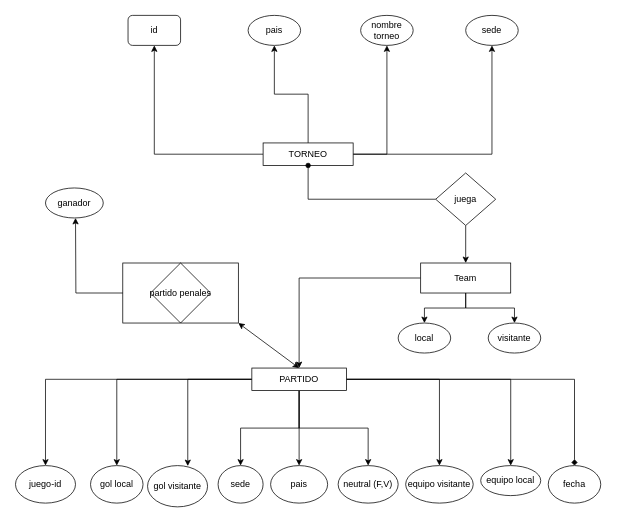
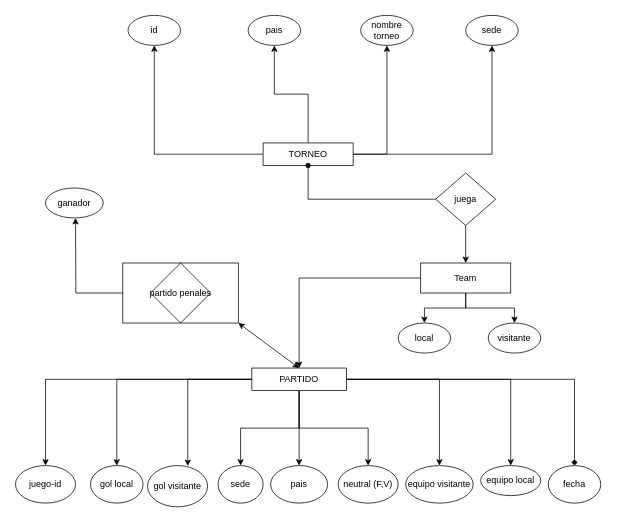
  <mxCell id="0" />
  <mxCell id="1" parent="0" />
  <mxCell id="2" style="edgeStyle=orthogonalEdgeStyle;rounded=0;orthogonalLoop=1;jettySize=auto;html=1;entryX=0.5;entryY=0;entryDx=0;entryDy=0;startArrow=none;" edge="1" parent="1" source="27" target="11"><mxGeometry relative="1" as="geometry" /></mxCell>
  <mxCell id="3" style="edgeStyle=orthogonalEdgeStyle;rounded=0;orthogonalLoop=1;jettySize=auto;html=1;entryX=0.5;entryY=1;entryDx=0;entryDy=0;" edge="1" parent="1" source="7" target="24"><mxGeometry relative="1" as="geometry" /></mxCell>
  <mxCell id="4" style="edgeStyle=orthogonalEdgeStyle;rounded=0;orthogonalLoop=1;jettySize=auto;html=1;entryX=0.5;entryY=1;entryDx=0;entryDy=0;" edge="1" parent="1" source="7" target="23"><mxGeometry relative="1" as="geometry" /></mxCell>
  <mxCell id="5" style="edgeStyle=orthogonalEdgeStyle;rounded=0;orthogonalLoop=1;jettySize=auto;html=1;entryX=0.5;entryY=1;entryDx=0;entryDy=0;" edge="1" parent="1" source="7" target="22"><mxGeometry relative="1" as="geometry" /></mxCell>
  <mxCell id="6" style="edgeStyle=orthogonalEdgeStyle;rounded=0;orthogonalLoop=1;jettySize=auto;html=1;entryX=0.5;entryY=1;entryDx=0;entryDy=0;" edge="1" parent="1" source="7" target="25"><mxGeometry relative="1" as="geometry" /></mxCell>
  <mxCell id="7" value="&lt;font style=&quot;vertical-align: inherit;&quot;&gt;&lt;font style=&quot;vertical-align: inherit;&quot;&gt;TORNEO&lt;/font&gt;&lt;/font&gt;" style="rounded=0;whiteSpace=wrap;html=1;" vertex="1" parent="1"><mxGeometry x="350" y="190" width="120" height="30" as="geometry" /></mxCell>
  <mxCell id="8" style="edgeStyle=orthogonalEdgeStyle;rounded=0;orthogonalLoop=1;jettySize=auto;html=1;entryX=0.5;entryY=0;entryDx=0;entryDy=0;endArrow=classic;endFill=1;" edge="1" parent="1" source="11" target="29"><mxGeometry relative="1" as="geometry" /></mxCell>
  <mxCell id="9" style="edgeStyle=orthogonalEdgeStyle;rounded=0;orthogonalLoop=1;jettySize=auto;html=1;endArrow=classic;endFill=1;" edge="1" parent="1" source="11" target="28"><mxGeometry relative="1" as="geometry" /></mxCell>
  <mxCell id="10" style="edgeStyle=orthogonalEdgeStyle;rounded=0;orthogonalLoop=1;jettySize=auto;html=1;entryX=0.5;entryY=0;entryDx=0;entryDy=0;endArrow=classic;endFill=1;" edge="1" parent="1" source="11" target="21"><mxGeometry relative="1" as="geometry" /></mxCell>
  <mxCell id="11" value="&lt;font style=&quot;vertical-align: inherit;&quot;&gt;&lt;font style=&quot;vertical-align: inherit;&quot;&gt;Team&lt;/font&gt;&lt;/font&gt;" style="rounded=0;whiteSpace=wrap;html=1;" vertex="1" parent="1"><mxGeometry x="560" y="350" width="120" height="40" as="geometry" /></mxCell>
  <mxCell id="12" style="edgeStyle=orthogonalEdgeStyle;rounded=0;orthogonalLoop=1;jettySize=auto;html=1;entryX=0.5;entryY=0;entryDx=0;entryDy=0;endArrow=classic;endFill=1;" edge="1" parent="1" source="21" target="33"><mxGeometry relative="1" as="geometry" /></mxCell>
  <mxCell id="13" style="edgeStyle=orthogonalEdgeStyle;rounded=0;orthogonalLoop=1;jettySize=auto;html=1;endArrow=classic;endFill=1;" edge="1" parent="1" source="21" target="32"><mxGeometry relative="1" as="geometry" /></mxCell>
  <mxCell id="14" style="edgeStyle=orthogonalEdgeStyle;rounded=0;orthogonalLoop=1;jettySize=auto;html=1;endArrow=classic;endFill=1;entryX=0.67;entryY=0.011;entryDx=0;entryDy=0;entryPerimeter=0;" edge="1" parent="1" source="21" target="31"><mxGeometry relative="1" as="geometry"><mxPoint x="250" y="610" as="targetPoint" /></mxGeometry></mxCell>
  <mxCell id="15" style="edgeStyle=orthogonalEdgeStyle;rounded=0;orthogonalLoop=1;jettySize=auto;html=1;entryX=0.5;entryY=0;entryDx=0;entryDy=0;endArrow=classic;endFill=1;" edge="1" parent="1" source="21" target="30"><mxGeometry relative="1" as="geometry" /></mxCell>
  <mxCell id="16" style="edgeStyle=orthogonalEdgeStyle;rounded=0;orthogonalLoop=1;jettySize=auto;html=1;entryX=0.5;entryY=0;entryDx=0;entryDy=0;endArrow=classic;endFill=1;" edge="1" parent="1" source="21" target="34"><mxGeometry relative="1" as="geometry" /></mxCell>
  <mxCell id="17" style="edgeStyle=orthogonalEdgeStyle;rounded=0;orthogonalLoop=1;jettySize=auto;html=1;entryX=0.5;entryY=0;entryDx=0;entryDy=0;endArrow=classic;endFill=1;" edge="1" parent="1" source="21" target="38"><mxGeometry relative="1" as="geometry" /></mxCell>
  <mxCell id="18" style="edgeStyle=orthogonalEdgeStyle;rounded=0;orthogonalLoop=1;jettySize=auto;html=1;entryX=0.5;entryY=0;entryDx=0;entryDy=0;endArrow=classic;endFill=1;" edge="1" parent="1" source="21" target="37"><mxGeometry relative="1" as="geometry" /></mxCell>
  <mxCell id="19" style="edgeStyle=orthogonalEdgeStyle;rounded=0;orthogonalLoop=1;jettySize=auto;html=1;endArrow=classic;endFill=1;" edge="1" parent="1" source="21" target="36"><mxGeometry relative="1" as="geometry" /></mxCell>
  <mxCell id="20" style="edgeStyle=orthogonalEdgeStyle;rounded=0;orthogonalLoop=1;jettySize=auto;html=1;entryX=0.5;entryY=0;entryDx=0;entryDy=0;endArrow=diamond;endFill=1;" edge="1" parent="1" source="21" target="35"><mxGeometry relative="1" as="geometry" /></mxCell>
  <mxCell id="21" value="&lt;font style=&quot;vertical-align: inherit;&quot;&gt;&lt;font style=&quot;vertical-align: inherit;&quot;&gt;PARTIDO&lt;/font&gt;&lt;/font&gt;" style="rounded=0;whiteSpace=wrap;html=1;strokeColor=default;" vertex="1" parent="1"><mxGeometry x="335" y="490" width="126" height="30" as="geometry" /></mxCell>
  <mxCell id="22" value="&lt;font style=&quot;vertical-align: inherit;&quot;&gt;&lt;font style=&quot;vertical-align: inherit;&quot;&gt;nombre torneo&lt;/font&gt;&lt;/font&gt;" style="ellipse;whiteSpace=wrap;html=1;" vertex="1" parent="1"><mxGeometry x="480" y="20" width="70" height="40" as="geometry" /></mxCell>
  <mxCell id="23" value="&lt;font style=&quot;vertical-align: inherit;&quot;&gt;&lt;font style=&quot;vertical-align: inherit;&quot;&gt;&lt;font style=&quot;vertical-align: inherit;&quot;&gt;&lt;font style=&quot;vertical-align: inherit;&quot;&gt;pais&lt;/font&gt;&lt;/font&gt;&lt;/font&gt;&lt;/font&gt;" style="ellipse;whiteSpace=wrap;html=1;" vertex="1" parent="1"><mxGeometry x="330" y="20" width="70" height="40" as="geometry" /></mxCell>
- <mxCell id="24" value="&lt;font style=&quot;vertical-align: inherit;&quot;&gt;&lt;font style=&quot;vertical-align: inherit;&quot;&gt;id&lt;/font&gt;&lt;/font&gt;" style="whiteSpace=wrap;html=1;rounded=1;" vertex="1" parent="1"><mxGeometry x="170" y="20" width="70" height="40" as="geometry" /></mxCell>
+ <mxCell id="24" value="&lt;font style=&quot;vertical-align: inherit;&quot;&gt;&lt;font style=&quot;vertical-align: inherit;&quot;&gt;id&lt;/font&gt;&lt;/font&gt;" style="ellipse;whiteSpace=wrap;html=1;" vertex="1" parent="1"><mxGeometry x="170" y="20" width="70" height="40" as="geometry" /></mxCell>
  <mxCell id="25" value="&lt;font style=&quot;vertical-align: inherit;&quot;&gt;&lt;font style=&quot;vertical-align: inherit;&quot;&gt;sede&lt;/font&gt;&lt;/font&gt;" style="ellipse;whiteSpace=wrap;html=1;" vertex="1" parent="1"><mxGeometry x="620" y="20" width="70" height="40" as="geometry" /></mxCell>
  <mxCell id="26" style="rounded=0;orthogonalLoop=1;jettySize=auto;html=1;entryX=0.5;entryY=1;entryDx=0;entryDy=0;edgeStyle=orthogonalEdgeStyle;endArrow=oval;endFill=1;" edge="1" parent="1" source="27" target="7"><mxGeometry relative="1" as="geometry" /></mxCell>
  <mxCell id="27" value="&lt;font style=&quot;vertical-align: inherit;&quot;&gt;&lt;font style=&quot;vertical-align: inherit;&quot;&gt;juega&lt;/font&gt;&lt;/font&gt;" style="rhombus;whiteSpace=wrap;html=1;" vertex="1" parent="1"><mxGeometry x="580" y="230" width="80" height="70" as="geometry" /></mxCell>
  <mxCell id="28" value="visitante" style="ellipse;whiteSpace=wrap;html=1;" vertex="1" parent="1"><mxGeometry x="650" y="430" width="70" height="40" as="geometry" /></mxCell>
  <mxCell id="29" value="local" style="ellipse;whiteSpace=wrap;html=1;" vertex="1" parent="1"><mxGeometry x="530" y="430" width="70" height="40" as="geometry" /></mxCell>
  <mxCell id="30" value="sede" style="ellipse;whiteSpace=wrap;html=1;" vertex="1" parent="1"><mxGeometry x="290" y="620" width="60" height="50" as="geometry" /></mxCell>
  <mxCell id="31" value="gol visitante" style="ellipse;whiteSpace=wrap;html=1;" vertex="1" parent="1"><mxGeometry x="196" y="620" width="80" height="55" as="geometry" /></mxCell>
  <mxCell id="32" value="gol local" style="ellipse;whiteSpace=wrap;html=1;" vertex="1" parent="1"><mxGeometry x="120" y="620" width="70" height="50" as="geometry" /></mxCell>
  <mxCell id="33" value="juego-id" style="ellipse;whiteSpace=wrap;html=1;" vertex="1" parent="1"><mxGeometry x="20" y="620" width="80" height="50" as="geometry" /></mxCell>
  <mxCell id="34" value="pais" style="ellipse;whiteSpace=wrap;html=1;" vertex="1" parent="1"><mxGeometry x="360" y="620" width="76" height="50" as="geometry" /></mxCell>
  <mxCell id="35" value="fecha" style="ellipse;whiteSpace=wrap;html=1;" vertex="1" parent="1"><mxGeometry x="730" y="620" width="70" height="50" as="geometry" /></mxCell>
  <mxCell id="36" value="equipo local" style="ellipse;whiteSpace=wrap;html=1;" vertex="1" parent="1"><mxGeometry x="640" y="620" width="80" height="40" as="geometry" /></mxCell>
  <mxCell id="37" value="equipo visitante" style="ellipse;whiteSpace=wrap;html=1;" vertex="1" parent="1"><mxGeometry x="540" y="620" width="90" height="50" as="geometry" /></mxCell>
  <mxCell id="38" value="neutral (F,V)" style="ellipse;whiteSpace=wrap;html=1;" vertex="1" parent="1"><mxGeometry x="450" y="620" width="80" height="50" as="geometry" /></mxCell>
  <mxCell id="39" value="" style="endArrow=classic;startArrow=classic;html=1;rounded=0;exitX=0.5;exitY=0;exitDx=0;exitDy=0;entryX=1;entryY=1;entryDx=0;entryDy=0;" edge="1" parent="1" source="21" target="42"><mxGeometry width="50" height="50" relative="1" as="geometry"><mxPoint x="400" y="400" as="sourcePoint" /><mxPoint x="270" y="420" as="targetPoint" /><Array as="points" /></mxGeometry></mxCell>
  <mxCell id="40" value="" style="rhombus;whiteSpace=wrap;html=1;strokeColor=default;" vertex="1" parent="1"><mxGeometry x="200" y="350" width="80" height="80" as="geometry" /></mxCell>
  <mxCell id="41" style="edgeStyle=orthogonalEdgeStyle;rounded=0;orthogonalLoop=1;jettySize=auto;html=1;endArrow=classic;endFill=1;" edge="1" parent="1" source="42"><mxGeometry relative="1" as="geometry"><mxPoint x="100" y="290" as="targetPoint" /></mxGeometry></mxCell>
  <mxCell id="42" value="partido penales" style="rounded=0;whiteSpace=wrap;html=1;strokeColor=default;gradientColor=default;fillColor=none;" vertex="1" parent="1"><mxGeometry x="163" y="350" width="154" height="80" as="geometry" /></mxCell>
  <mxCell id="43" value="ganador" style="ellipse;whiteSpace=wrap;html=1;strokeColor=default;fillColor=none;gradientColor=default;" vertex="1" parent="1"><mxGeometry x="60" y="250" width="77" height="40" as="geometry" /></mxCell>
